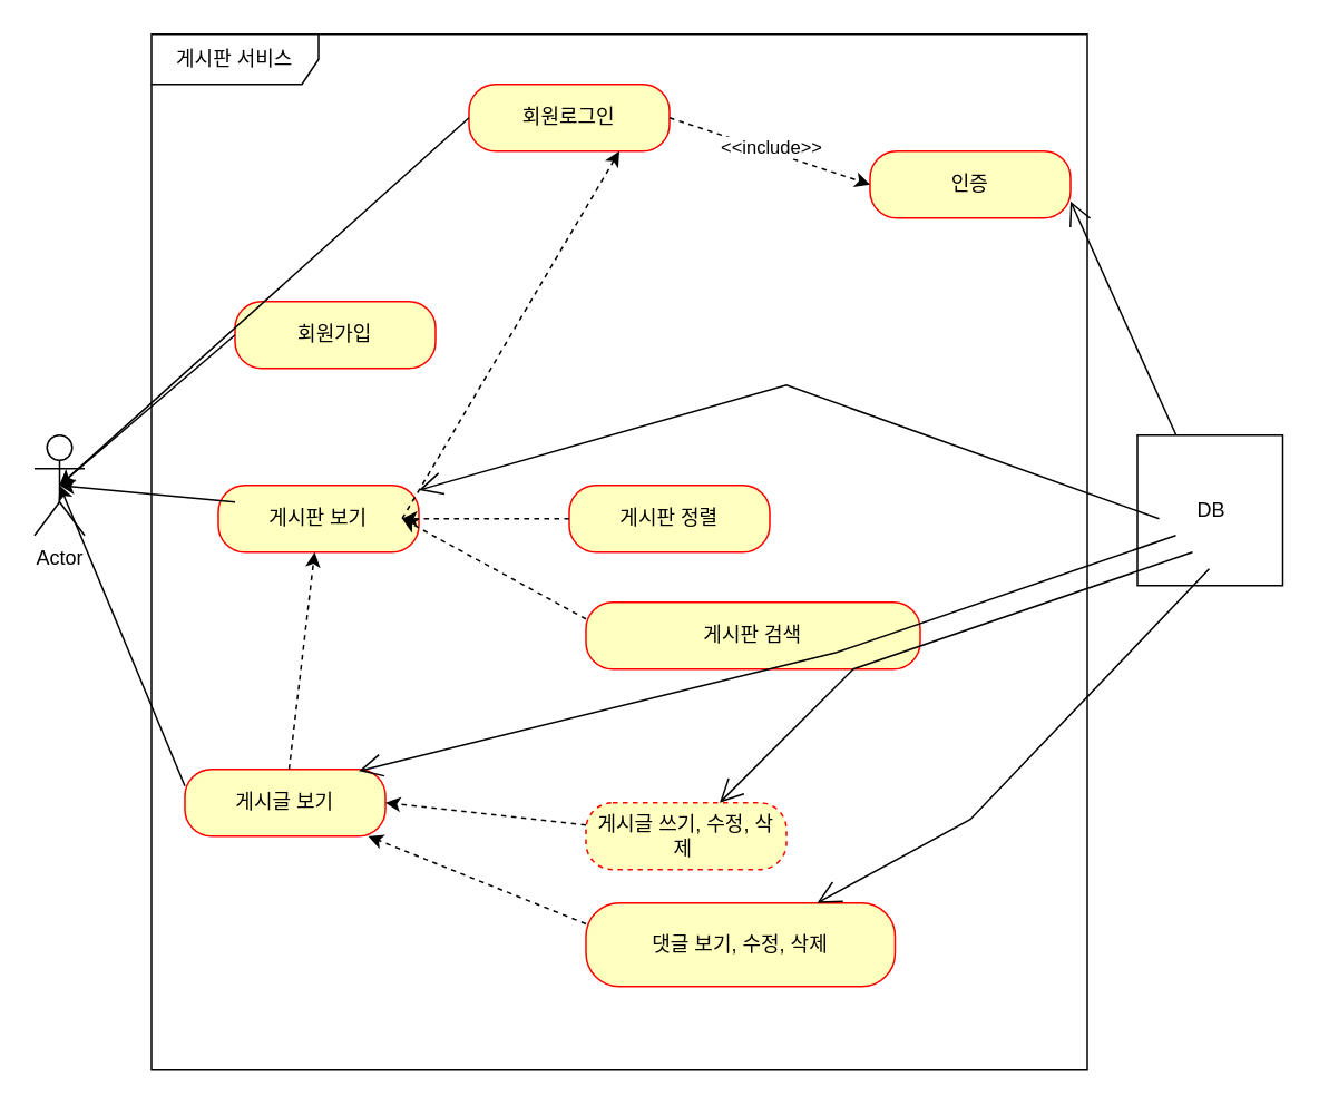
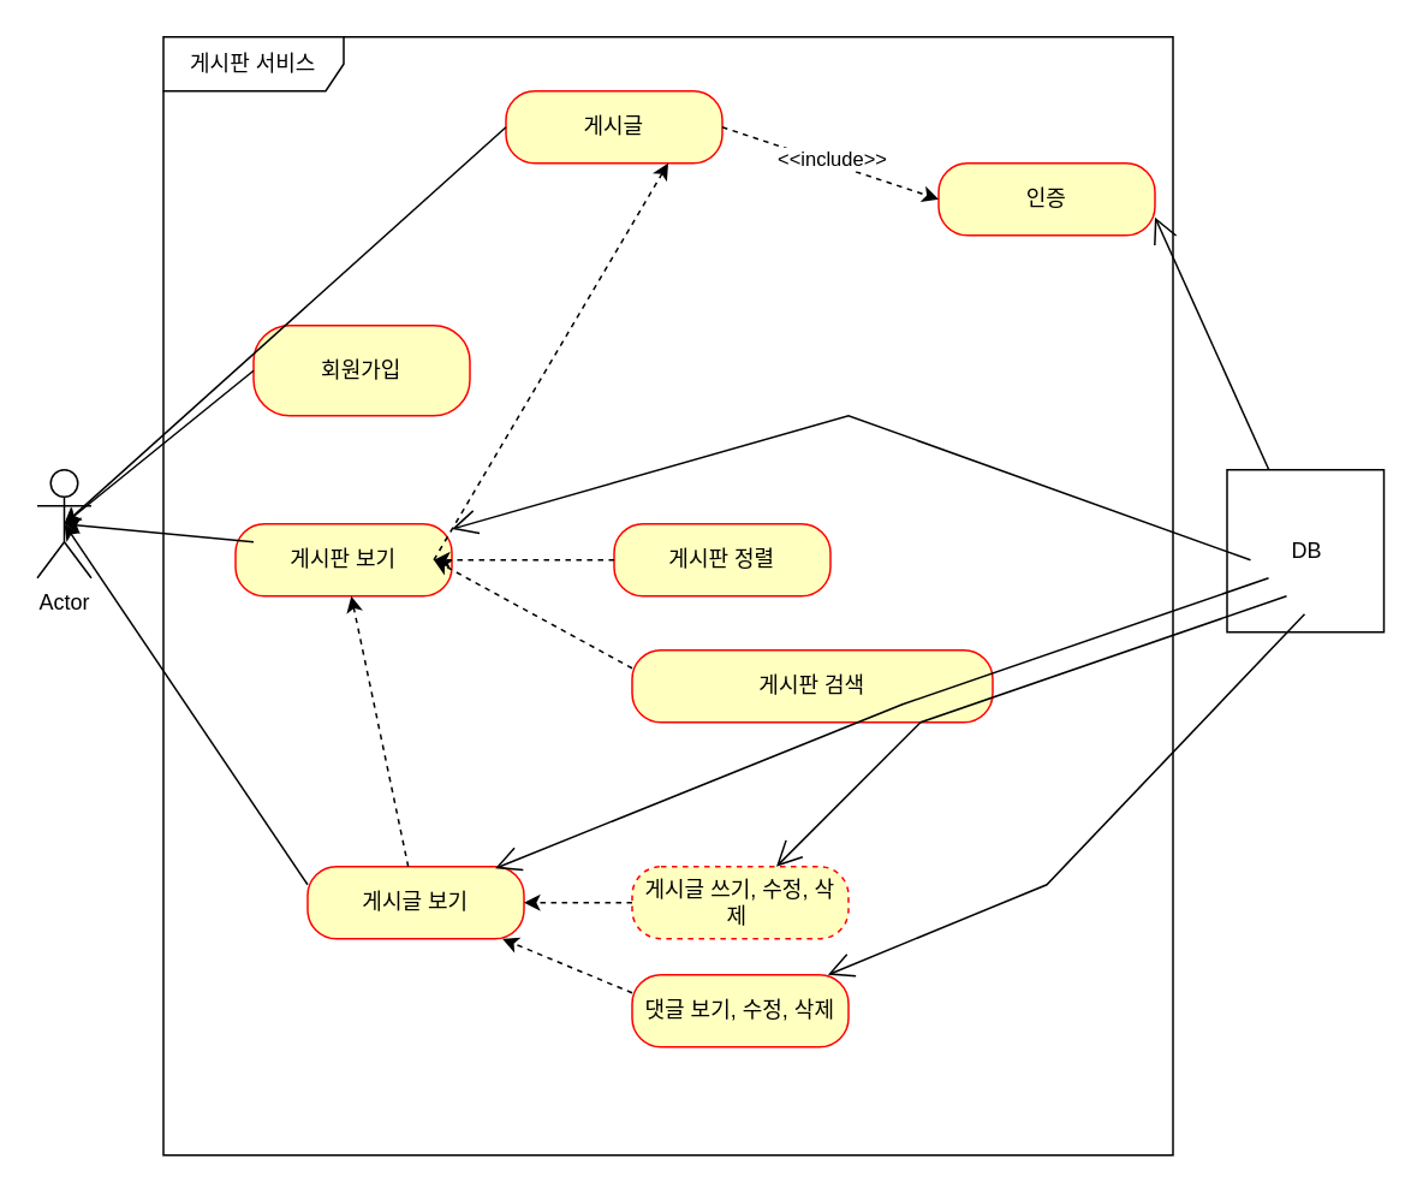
  <mxCell id="0" />
  <mxCell id="1" parent="0" />
  <mxCell id="2" value="Actor" style="shape=umlActor;verticalLabelPosition=bottom;verticalAlign=top;html=1;outlineConnect=0;" vertex="1" parent="1"><mxGeometry x="20" y="260" width="30" height="60" as="geometry" /></mxCell>
  <mxCell id="3" value="게시판 서비스" style="shape=umlFrame;whiteSpace=wrap;html=1;pointerEvents=0;width=100;height=30;" vertex="1" parent="1"><mxGeometry x="90" y="20" width="560" height="620" as="geometry" /></mxCell>
- <mxCell id="4" value="회원가입" style="rounded=1;whiteSpace=wrap;html=1;arcSize=40;fontColor=#000000;fillColor=#ffffc0;strokeColor=#ff0000;" vertex="1" parent="1"><mxGeometry x="140" y="180" width="120" height="40" as="geometry" /></mxCell>
+ <mxCell id="4" value="회원가입" style="rounded=1;whiteSpace=wrap;html=1;arcSize=40;fontColor=#000000;fillColor=#ffffc0;strokeColor=#ff0000;" vertex="1" parent="1"><mxGeometry x="140" y="180" width="120" height="50" as="geometry" /></mxCell>
  <mxCell id="5" value="게시판 보기" style="rounded=1;whiteSpace=wrap;html=1;arcSize=40;fontColor=#000000;fillColor=#ffffc0;strokeColor=#ff0000;" vertex="1" parent="1"><mxGeometry x="130" y="290" width="120" height="40" as="geometry" /></mxCell>
- <mxCell id="6" value="게시글 보기" style="rounded=1;whiteSpace=wrap;html=1;arcSize=40;fontColor=#000000;fillColor=#ffffc0;strokeColor=#ff0000;" vertex="1" parent="1"><mxGeometry x="110" y="460" width="120" height="40" as="geometry" /></mxCell>
- <mxCell id="7" value="회원로그인" style="rounded=1;whiteSpace=wrap;html=1;arcSize=40;fontColor=#000000;fillColor=#ffffc0;strokeColor=#ff0000;" vertex="1" parent="1"><mxGeometry x="280" y="50" width="120" height="40" as="geometry" /></mxCell>
+ <mxCell id="6" value="게시글 보기" style="rounded=1;whiteSpace=wrap;html=1;arcSize=40;fontColor=#000000;fillColor=#ffffc0;strokeColor=#ff0000;" vertex="1" parent="1"><mxGeometry x="170" y="480" width="120" height="40" as="geometry" /></mxCell>
+ <mxCell id="7" value="게시글" style="rounded=1;whiteSpace=wrap;html=1;arcSize=40;fontColor=#000000;fillColor=#ffffc0;strokeColor=#ff0000;" vertex="1" parent="1"><mxGeometry x="280" y="50" width="120" height="40" as="geometry" /></mxCell>
  <mxCell id="8" value="인증" style="rounded=1;whiteSpace=wrap;html=1;arcSize=40;fontColor=#000000;fillColor=#ffffc0;strokeColor=#ff0000;" vertex="1" parent="1"><mxGeometry x="520" y="90" width="120" height="40" as="geometry" /></mxCell>
  <mxCell id="9" value="게시판 정렬" style="rounded=1;whiteSpace=wrap;html=1;arcSize=40;fontColor=#000000;fillColor=#ffffc0;strokeColor=#ff0000;" vertex="1" parent="1"><mxGeometry x="340" y="290" width="120" height="40" as="geometry" /></mxCell>
  <mxCell id="10" value="게시판 검색" style="rounded=1;whiteSpace=wrap;html=1;arcSize=40;fontColor=#000000;fillColor=#ffffc0;strokeColor=#ff0000;" vertex="1" parent="1"><mxGeometry x="350" y="360" width="200" height="40" as="geometry" /></mxCell>
  <mxCell id="11" value="게시글 쓰기, 수정, 삭제&amp;nbsp;" style="rounded=1;whiteSpace=wrap;html=1;arcSize=40;fontColor=#000000;fillColor=#ffffc0;strokeColor=#ff0000;dashed=1;" vertex="1" parent="1"><mxGeometry x="350" y="480" width="120" height="40" as="geometry" /></mxCell>
- <mxCell id="12" value="댓글 보기, 수정, 삭제" style="rounded=1;whiteSpace=wrap;html=1;arcSize=40;fontColor=#000000;fillColor=#ffffc0;strokeColor=#ff0000;" vertex="1" parent="1"><mxGeometry x="350" y="540" width="185" height="50" as="geometry" /></mxCell>
+ <mxCell id="12" value="댓글 보기, 수정, 삭제" style="rounded=1;whiteSpace=wrap;html=1;arcSize=40;fontColor=#000000;fillColor=#ffffc0;strokeColor=#ff0000;" vertex="1" parent="1"><mxGeometry x="350" y="540" width="120" height="40" as="geometry" /></mxCell>
  <mxCell id="13" value="" style="endArrow=classic;html=1;rounded=0;exitX=0;exitY=0.5;exitDx=0;exitDy=0;entryX=0.5;entryY=0.5;entryDx=0;entryDy=0;entryPerimeter=0;" edge="1" parent="1" source="7" target="2"><mxGeometry width="50" height="50" relative="1" as="geometry"><mxPoint x="420" y="330" as="sourcePoint" /><mxPoint x="470" y="280" as="targetPoint" /></mxGeometry></mxCell>
  <mxCell id="14" value="" style="endArrow=classic;html=1;rounded=0;entryX=0.5;entryY=0.5;entryDx=0;entryDy=0;entryPerimeter=0;exitX=0;exitY=0.5;exitDx=0;exitDy=0;" edge="1" parent="1" source="4" target="2"><mxGeometry width="50" height="50" relative="1" as="geometry"><mxPoint x="420" y="330" as="sourcePoint" /><mxPoint x="470" y="280" as="targetPoint" /></mxGeometry></mxCell>
  <mxCell id="15" value="" style="endArrow=classic;html=1;rounded=0;entryX=0.5;entryY=0.5;entryDx=0;entryDy=0;entryPerimeter=0;" edge="1" parent="1" target="2"><mxGeometry width="50" height="50" relative="1" as="geometry"><mxPoint x="140" y="300" as="sourcePoint" /><mxPoint x="470" y="280" as="targetPoint" /></mxGeometry></mxCell>
  <mxCell id="16" value="" style="endArrow=classic;html=1;rounded=0;exitX=0;exitY=0.25;exitDx=0;exitDy=0;entryX=0.5;entryY=0.5;entryDx=0;entryDy=0;entryPerimeter=0;" edge="1" parent="1" source="6" target="2"><mxGeometry width="50" height="50" relative="1" as="geometry"><mxPoint x="420" y="330" as="sourcePoint" /><mxPoint x="470" y="280" as="targetPoint" /></mxGeometry></mxCell>
  <mxCell id="17" value="" style="endArrow=classic;html=1;rounded=0;dashed=1;strokeColor=default;entryX=0;entryY=0.5;entryDx=0;entryDy=0;exitX=1;exitY=0.5;exitDx=0;exitDy=0;" edge="1" parent="1" source="7" target="8"><mxGeometry width="50" height="50" relative="1" as="geometry"><mxPoint x="420" y="330" as="sourcePoint" /><mxPoint x="470" y="280" as="targetPoint" /></mxGeometry></mxCell>
  <mxCell id="18" value="&amp;lt;&amp;lt;include&amp;gt;&amp;gt;" style="edgeLabel;html=1;align=center;verticalAlign=middle;resizable=0;points=[];" vertex="1" connectable="0" parent="17"><mxGeometry x="-0.01" y="3" relative="1" as="geometry"><mxPoint as="offset" /></mxGeometry></mxCell>
  <mxCell id="19" value="" style="endArrow=classic;html=1;rounded=0;dashed=1;strokeColor=default;" edge="1" parent="1" source="6" target="5"><mxGeometry width="50" height="50" relative="1" as="geometry"><mxPoint x="420" y="330" as="sourcePoint" /><mxPoint x="470" y="280" as="targetPoint" /></mxGeometry></mxCell>
  <mxCell id="20" value="" style="endArrow=classic;html=1;rounded=0;dashed=1;strokeColor=default;entryX=0.75;entryY=1;entryDx=0;entryDy=0;" edge="1" parent="1" target="7"><mxGeometry width="50" height="50" relative="1" as="geometry"><mxPoint x="240" y="310" as="sourcePoint" /><mxPoint x="470" y="280" as="targetPoint" /></mxGeometry></mxCell>
  <mxCell id="21" value="" style="endArrow=classic;html=1;rounded=0;dashed=1;strokeColor=default;" edge="1" parent="1" source="9"><mxGeometry width="50" height="50" relative="1" as="geometry"><mxPoint x="420" y="330" as="sourcePoint" /><mxPoint x="240" y="310" as="targetPoint" /></mxGeometry></mxCell>
  <mxCell id="22" value="" style="endArrow=classic;html=1;rounded=0;dashed=1;strokeColor=default;exitX=0;exitY=0.25;exitDx=0;exitDy=0;" edge="1" parent="1" source="10"><mxGeometry width="50" height="50" relative="1" as="geometry"><mxPoint x="420" y="330" as="sourcePoint" /><mxPoint x="240" y="310" as="targetPoint" /></mxGeometry></mxCell>
  <mxCell id="23" value="" style="endArrow=classic;html=1;rounded=0;dashed=1;strokeColor=default;entryX=1;entryY=0.5;entryDx=0;entryDy=0;" edge="1" parent="1" source="11" target="6"><mxGeometry width="50" height="50" relative="1" as="geometry"><mxPoint x="420" y="330" as="sourcePoint" /><mxPoint x="470" y="280" as="targetPoint" /></mxGeometry></mxCell>
  <mxCell id="24" value="" style="endArrow=classic;html=1;rounded=0;dashed=1;strokeColor=default;exitX=0;exitY=0.25;exitDx=0;exitDy=0;" edge="1" parent="1" source="12" target="6"><mxGeometry width="50" height="50" relative="1" as="geometry"><mxPoint x="360" y="510" as="sourcePoint" /><mxPoint x="300" y="510" as="targetPoint" /></mxGeometry></mxCell>
  <mxCell id="25" value="DB" style="html=1;" vertex="1" parent="1"><mxGeometry x="680" y="260" width="87" height="90" as="geometry" /></mxCell>
  <mxCell id="26" value="" style="endArrow=open;endFill=1;endSize=12;html=1;rounded=0;strokeColor=default;entryX=1;entryY=0.75;entryDx=0;entryDy=0;" edge="1" parent="1" source="25" target="8"><mxGeometry width="160" relative="1" as="geometry"><mxPoint x="530" y="304.5" as="sourcePoint" /><mxPoint x="690" y="180" as="targetPoint" /></mxGeometry></mxCell>
  <mxCell id="27" value="" style="endArrow=open;endFill=1;endSize=12;html=1;rounded=0;strokeColor=default;" edge="1" parent="1" target="5"><mxGeometry width="160" relative="1" as="geometry"><mxPoint x="693" y="310" as="sourcePoint" /><mxPoint x="630" y="170" as="targetPoint" /><Array as="points"><mxPoint x="470" y="230" /></Array></mxGeometry></mxCell>
  <mxCell id="28" value="" style="endArrow=open;endFill=1;endSize=12;html=1;rounded=0;strokeColor=default;entryX=0.867;entryY=0.025;entryDx=0;entryDy=0;entryPerimeter=0;" edge="1" parent="1" target="6"><mxGeometry width="160" relative="1" as="geometry"><mxPoint x="703" y="320" as="sourcePoint" /><mxPoint x="260" y="303" as="targetPoint" /><Array as="points"><mxPoint x="500" y="390" /></Array></mxGeometry></mxCell>
  <mxCell id="29" value="" style="endArrow=open;endFill=1;endSize=12;html=1;rounded=0;strokeColor=default;" edge="1" parent="1" target="11"><mxGeometry width="160" relative="1" as="geometry"><mxPoint x="713" y="330" as="sourcePoint" /><mxPoint x="284" y="491" as="targetPoint" /><Array as="points"><mxPoint x="510" y="400" /></Array></mxGeometry></mxCell>
  <mxCell id="30" value="" style="endArrow=open;endFill=1;endSize=12;html=1;rounded=0;strokeColor=default;" edge="1" parent="1" target="12"><mxGeometry width="160" relative="1" as="geometry"><mxPoint x="723" y="340" as="sourcePoint" /><mxPoint x="440" y="490" as="targetPoint" /><Array as="points"><mxPoint x="580" y="490" /></Array></mxGeometry></mxCell>
